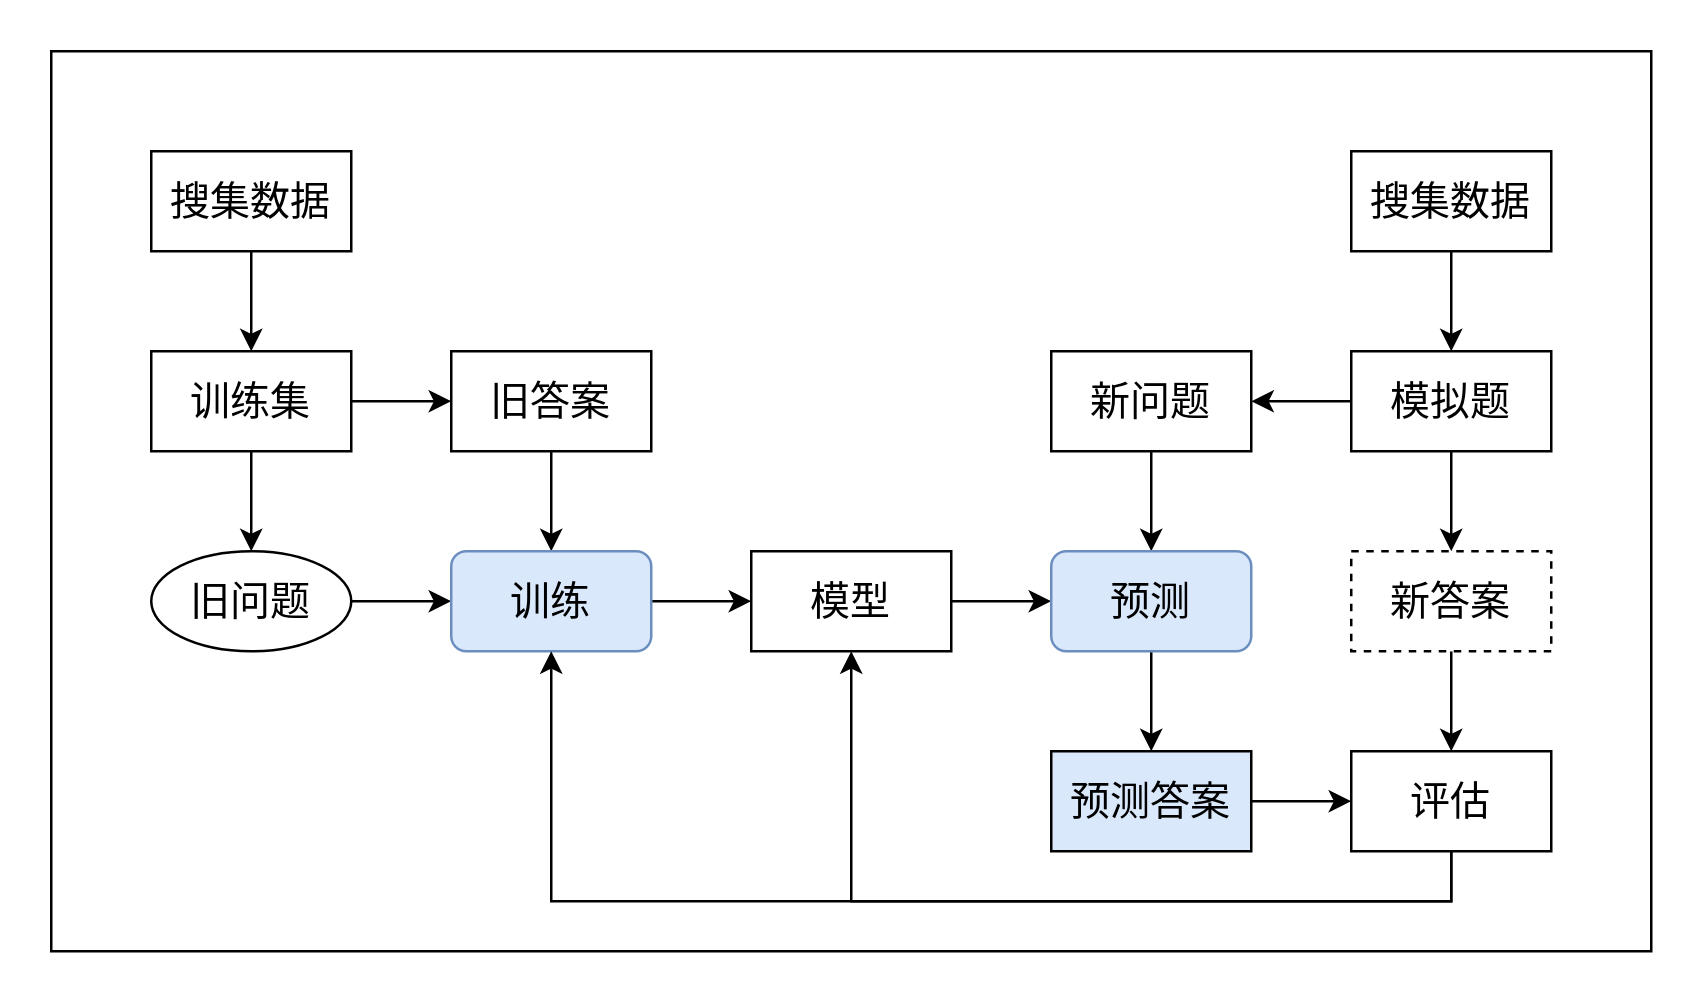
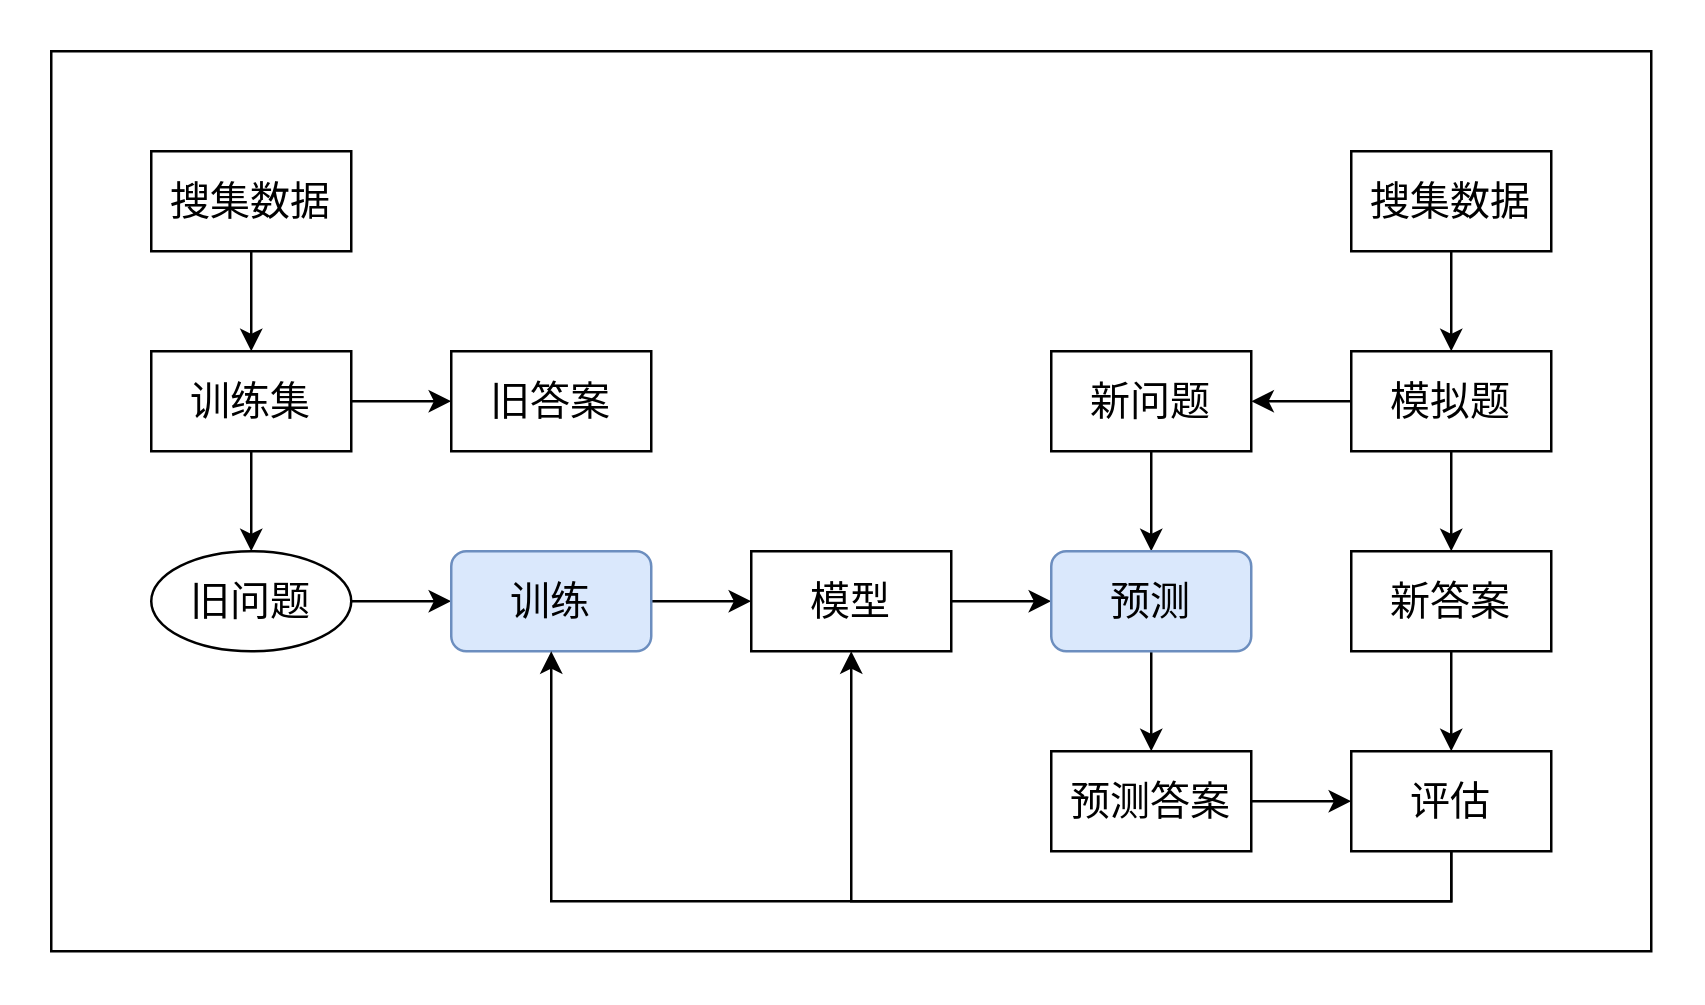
  <mxCell id="0" />
  <mxCell id="1" parent="0" />
  <mxCell id="2" value="" style="rounded=0;whiteSpace=wrap;html=1;fontSize=16;glass=0;" parent="1" vertex="1"><mxGeometry width="640" height="360" as="geometry" x="20" y="20" /></mxCell>
  <mxCell id="3" value="" style="edgeStyle=orthogonalEdgeStyle;rounded=0;orthogonalLoop=1;jettySize=auto;html=1;fontSize=16;" parent="1" source="5" target="7" edge="1"><mxGeometry relative="1" as="geometry" /></mxCell>
  <mxCell id="4" value="" style="edgeStyle=orthogonalEdgeStyle;rounded=0;orthogonalLoop=1;jettySize=auto;html=1;fontSize=16;" parent="1" source="5" target="9" edge="1"><mxGeometry relative="1" as="geometry" /></mxCell>
  <mxCell id="5" value="训练集" style="rounded=0;whiteSpace=wrap;html=1;fontSize=16;" parent="1" vertex="1"><mxGeometry x="60" y="140" width="80" height="40" as="geometry" /></mxCell>
- <mxCell id="6" value="" style="edgeStyle=orthogonalEdgeStyle;rounded=0;orthogonalLoop=1;jettySize=auto;html=1;fontSize=16;" parent="1" source="7" target="11" edge="1"><mxGeometry relative="1" as="geometry" /></mxCell>
  <mxCell id="7" value="旧答案" style="rounded=0;whiteSpace=wrap;html=1;fontSize=16;" parent="1" vertex="1"><mxGeometry x="180" y="140" width="80" height="40" as="geometry" /></mxCell>
  <mxCell id="8" value="" style="edgeStyle=orthogonalEdgeStyle;rounded=0;orthogonalLoop=1;jettySize=auto;html=1;fontSize=16;" parent="1" source="9" target="11" edge="1"><mxGeometry relative="1" as="geometry" /></mxCell>
  <mxCell id="9" value="旧问题" style="ellipse;whiteSpace=wrap;html=1;fontSize=16;" parent="1" vertex="1"><mxGeometry x="60" y="220" width="80" height="40" as="geometry" /></mxCell>
  <mxCell id="10" value="" style="edgeStyle=orthogonalEdgeStyle;rounded=0;orthogonalLoop=1;jettySize=auto;html=1;fontSize=16;" parent="1" source="11" target="13" edge="1"><mxGeometry relative="1" as="geometry" /></mxCell>
  <mxCell id="11" value="训练" style="rounded=1;whiteSpace=wrap;html=1;fontSize=16;fillColor=#dae8fc;strokeColor=#6c8ebf;" parent="1" vertex="1"><mxGeometry x="180" y="220" width="80" height="40" as="geometry" /></mxCell>
  <mxCell id="12" value="" style="edgeStyle=orthogonalEdgeStyle;rounded=0;orthogonalLoop=1;jettySize=auto;html=1;fontSize=16;" parent="1" source="13" target="24" edge="1"><mxGeometry relative="1" as="geometry" /></mxCell>
  <mxCell id="13" value="模型" style="rounded=0;whiteSpace=wrap;html=1;fontSize=16;" parent="1" vertex="1"><mxGeometry x="300" y="220" width="80" height="40" as="geometry" /></mxCell>
  <mxCell id="14" value="" style="edgeStyle=orthogonalEdgeStyle;rounded=0;orthogonalLoop=1;jettySize=auto;html=1;fontSize=16;" parent="1" source="15" target="24" edge="1"><mxGeometry relative="1" as="geometry" /></mxCell>
  <mxCell id="15" value="新问题" style="rounded=0;whiteSpace=wrap;html=1;fontSize=16;" parent="1" vertex="1"><mxGeometry x="420" y="140" width="80" height="40" as="geometry" /></mxCell>
  <mxCell id="16" value="" style="edgeStyle=orthogonalEdgeStyle;rounded=0;orthogonalLoop=1;jettySize=auto;html=1;fontSize=16;" parent="1" source="18" target="15" edge="1"><mxGeometry relative="1" as="geometry" /></mxCell>
  <mxCell id="17" value="" style="edgeStyle=orthogonalEdgeStyle;rounded=0;orthogonalLoop=1;jettySize=auto;html=1;fontSize=16;" parent="1" source="18" target="20" edge="1"><mxGeometry relative="1" as="geometry" /></mxCell>
  <mxCell id="18" value="模拟题" style="rounded=0;whiteSpace=wrap;html=1;fontSize=16;" parent="1" vertex="1"><mxGeometry x="540" y="140" width="80" height="40" as="geometry" /></mxCell>
  <mxCell id="19" value="" style="edgeStyle=orthogonalEdgeStyle;rounded=0;orthogonalLoop=1;jettySize=auto;html=1;fontSize=16;" parent="1" source="20" target="27" edge="1"><mxGeometry relative="1" as="geometry" /></mxCell>
- <mxCell id="20" value="新答案" style="rounded=0;whiteSpace=wrap;html=1;fontSize=16;dashed=1;" parent="1" vertex="1"><mxGeometry x="540" y="220" width="80" height="40" as="geometry" /></mxCell>
+ <mxCell id="20" value="新答案" style="rounded=0;whiteSpace=wrap;html=1;fontSize=16;" parent="1" vertex="1"><mxGeometry x="540" y="220" width="80" height="40" as="geometry" /></mxCell>
  <mxCell id="21" value="" style="edgeStyle=orthogonalEdgeStyle;rounded=0;orthogonalLoop=1;jettySize=auto;html=1;fontSize=16;" parent="1" source="22" target="27" edge="1"><mxGeometry relative="1" as="geometry" /></mxCell>
- <mxCell id="22" value="预测答案" style="whiteSpace=wrap;html=1;fontSize=16;rounded=0;fillColor=#dae8fc;" parent="1" vertex="1"><mxGeometry x="420" y="300" width="80" height="40" as="geometry" /></mxCell>
+ <mxCell id="22" value="预测答案" style="whiteSpace=wrap;html=1;fontSize=16;rounded=0;" parent="1" vertex="1"><mxGeometry x="420" y="300" width="80" height="40" as="geometry" /></mxCell>
  <mxCell id="23" value="" style="edgeStyle=orthogonalEdgeStyle;rounded=0;orthogonalLoop=1;jettySize=auto;html=1;fontSize=16;" parent="1" source="24" target="22" edge="1"><mxGeometry relative="1" as="geometry" /></mxCell>
  <mxCell id="24" value="预测" style="rounded=1;whiteSpace=wrap;html=1;fontSize=16;fillColor=#dae8fc;strokeColor=#6c8ebf;" parent="1" vertex="1"><mxGeometry x="420" y="220" width="80" height="40" as="geometry" /></mxCell>
  <mxCell id="25" style="edgeStyle=orthogonalEdgeStyle;rounded=0;orthogonalLoop=1;jettySize=auto;html=1;exitX=0.5;exitY=1;exitDx=0;exitDy=0;entryX=0.5;entryY=1;entryDx=0;entryDy=0;fontSize=16;" parent="1" source="27" target="11" edge="1"><mxGeometry relative="1" as="geometry" /></mxCell>
  <mxCell id="26" style="edgeStyle=orthogonalEdgeStyle;rounded=0;orthogonalLoop=1;jettySize=auto;html=1;exitX=0.5;exitY=1;exitDx=0;exitDy=0;" parent="1" source="27" target="13" edge="1"><mxGeometry relative="1" as="geometry" /></mxCell>
  <mxCell id="27" value="评估" style="whiteSpace=wrap;html=1;fontSize=16;rounded=0;" parent="1" vertex="1"><mxGeometry x="540" y="300" width="80" height="40" as="geometry" /></mxCell>
  <mxCell id="28" value="" style="edgeStyle=orthogonalEdgeStyle;rounded=0;orthogonalLoop=1;jettySize=auto;html=1;" edge="1" parent="1" source="29" target="5"><mxGeometry relative="1" as="geometry" /></mxCell>
  <mxCell id="29" value="搜集数据" style="rounded=0;whiteSpace=wrap;html=1;fontSize=16;" vertex="1" parent="1"><mxGeometry x="60" y="60" width="80" height="40" as="geometry" /></mxCell>
  <mxCell id="30" value="" style="edgeStyle=orthogonalEdgeStyle;rounded=0;orthogonalLoop=1;jettySize=auto;html=1;" edge="1" parent="1" source="31" target="18"><mxGeometry relative="1" as="geometry" /></mxCell>
  <mxCell id="31" value="搜集数据" style="rounded=0;whiteSpace=wrap;html=1;fontSize=16;" vertex="1" parent="1"><mxGeometry x="540" y="60" width="80" height="40" as="geometry" /></mxCell>
